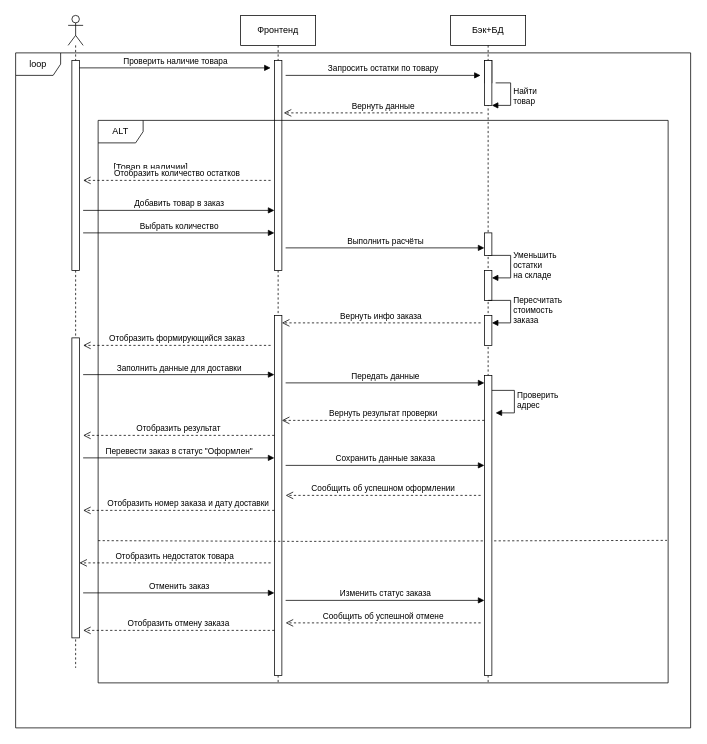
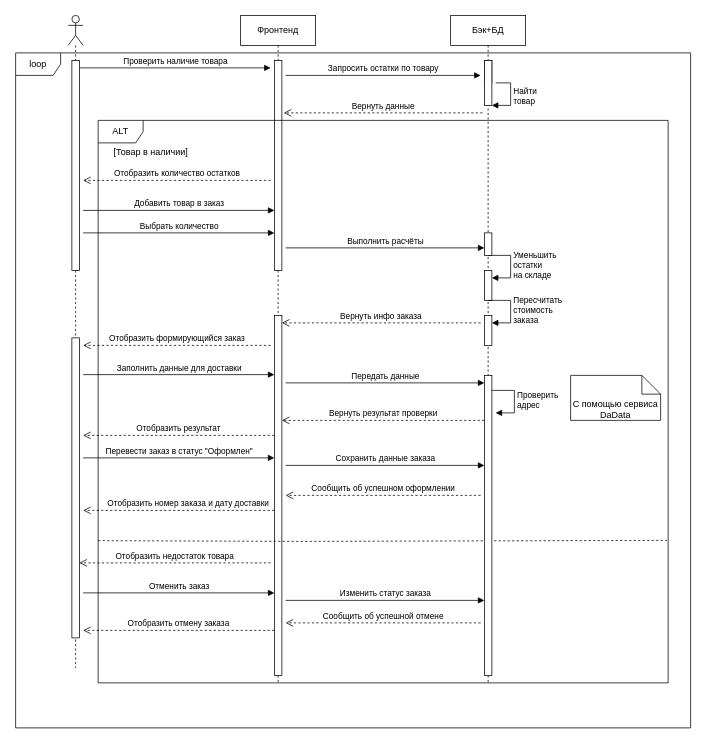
  <mxCell id="0" />
  <mxCell id="1" parent="0" />
  <mxCell id="2" value="" style="shape=umlLifeline;perimeter=lifelinePerimeter;whiteSpace=wrap;html=1;container=1;dropTarget=0;collapsible=0;recursiveResize=0;outlineConnect=0;portConstraint=eastwest;newEdgeStyle={&quot;curved&quot;:0,&quot;rounded&quot;:0};participant=umlActor;" vertex="1" parent="1"><mxGeometry x="90" y="20" width="20" height="870" as="geometry" /></mxCell>
  <mxCell id="3" value="" style="html=1;points=[[0,0,0,0,5],[0,1,0,0,-5],[1,0,0,0,5],[1,1,0,0,-5]];perimeter=orthogonalPerimeter;outlineConnect=0;targetShapes=umlLifeline;portConstraint=eastwest;newEdgeStyle={&quot;curved&quot;:0,&quot;rounded&quot;:0};" vertex="1" parent="2"><mxGeometry x="5" y="60" width="10" height="280" as="geometry" /></mxCell>
  <mxCell id="4" value="" style="html=1;points=[[0,0,0,0,5],[0,1,0,0,-5],[1,0,0,0,5],[1,1,0,0,-5]];perimeter=orthogonalPerimeter;outlineConnect=0;targetShapes=umlLifeline;portConstraint=eastwest;newEdgeStyle={&quot;curved&quot;:0,&quot;rounded&quot;:0};" vertex="1" parent="2"><mxGeometry x="5" y="430" width="10" height="400" as="geometry" /></mxCell>
  <mxCell id="5" value="Фронтенд" style="shape=umlLifeline;perimeter=lifelinePerimeter;whiteSpace=wrap;html=1;container=1;dropTarget=0;collapsible=0;recursiveResize=0;outlineConnect=0;portConstraint=eastwest;newEdgeStyle={&quot;curved&quot;:0,&quot;rounded&quot;:0};" vertex="1" parent="1"><mxGeometry x="320" y="20" width="100" height="890" as="geometry" /></mxCell>
  <mxCell id="6" value="" style="html=1;points=[[0,0,0,0,5],[0,1,0,0,-5],[1,0,0,0,5],[1,1,0,0,-5]];perimeter=orthogonalPerimeter;outlineConnect=0;targetShapes=umlLifeline;portConstraint=eastwest;newEdgeStyle={&quot;curved&quot;:0,&quot;rounded&quot;:0};" vertex="1" parent="5"><mxGeometry x="45" y="60" width="10" height="280" as="geometry" /></mxCell>
  <mxCell id="7" value="" style="html=1;points=[[0,0,0,0,5],[0,1,0,0,-5],[1,0,0,0,5],[1,1,0,0,-5]];perimeter=orthogonalPerimeter;outlineConnect=0;targetShapes=umlLifeline;portConstraint=eastwest;newEdgeStyle={&quot;curved&quot;:0,&quot;rounded&quot;:0};" vertex="1" parent="5"><mxGeometry x="45" y="400" width="10" height="480" as="geometry" /></mxCell>
  <mxCell id="8" value="Бэк+БД" style="shape=umlLifeline;perimeter=lifelinePerimeter;whiteSpace=wrap;html=1;container=1;dropTarget=0;collapsible=0;recursiveResize=0;outlineConnect=0;portConstraint=eastwest;newEdgeStyle={&quot;curved&quot;:0,&quot;rounded&quot;:0};" vertex="1" parent="1"><mxGeometry x="600" y="20" width="100" height="890" as="geometry" /></mxCell>
  <mxCell id="9" value="" style="html=1;points=[[0,0,0,0,5],[0,1,0,0,-5],[1,0,0,0,5],[1,1,0,0,-5]];perimeter=orthogonalPerimeter;outlineConnect=0;targetShapes=umlLifeline;portConstraint=eastwest;newEdgeStyle={&quot;curved&quot;:0,&quot;rounded&quot;:0};" vertex="1" parent="8"><mxGeometry x="45" y="340" width="10" height="40" as="geometry" /></mxCell>
  <mxCell id="10" value="Уменьшить&lt;div&gt;остатки&lt;/div&gt;&lt;div&gt;на складе&lt;/div&gt;" style="html=1;align=left;spacingLeft=2;endArrow=block;rounded=0;edgeStyle=orthogonalEdgeStyle;curved=0;rounded=0;" edge="1" target="9" parent="8"><mxGeometry relative="1" as="geometry"><mxPoint x="50" y="320" as="sourcePoint" /><Array as="points"><mxPoint x="80" y="350" /></Array></mxGeometry></mxCell>
  <mxCell id="11" value="" style="html=1;points=[[0,0,0,0,5],[0,1,0,0,-5],[1,0,0,0,5],[1,1,0,0,-5]];perimeter=orthogonalPerimeter;outlineConnect=0;targetShapes=umlLifeline;portConstraint=eastwest;newEdgeStyle={&quot;curved&quot;:0,&quot;rounded&quot;:0};" vertex="1" parent="8"><mxGeometry x="45" y="400" width="10" height="40" as="geometry" /></mxCell>
  <mxCell id="12" value="Пересчитать&lt;div&gt;стоимость&lt;/div&gt;&lt;div&gt;заказа&lt;/div&gt;" style="html=1;align=left;spacingLeft=2;endArrow=block;rounded=0;edgeStyle=orthogonalEdgeStyle;curved=0;rounded=0;" edge="1" target="11" parent="8"><mxGeometry relative="1" as="geometry"><mxPoint x="50" y="380" as="sourcePoint" /><Array as="points"><mxPoint x="80" y="410" /></Array></mxGeometry></mxCell>
  <mxCell id="13" value="Проверить наличие товара" style="html=1;verticalAlign=bottom;endArrow=block;curved=0;rounded=0;" edge="1" parent="1"><mxGeometry width="80" relative="1" as="geometry"><mxPoint x="105" y="90" as="sourcePoint" /><mxPoint x="360" y="90" as="targetPoint" /></mxGeometry></mxCell>
  <mxCell id="14" value="loop" style="shape=umlFrame;whiteSpace=wrap;html=1;pointerEvents=0;" vertex="1" parent="1"><mxGeometry x="20" y="70" width="900" height="900" as="geometry" /></mxCell>
  <mxCell id="15" value="Запросить остатки по товару" style="html=1;verticalAlign=bottom;endArrow=block;curved=0;rounded=0;" edge="1" parent="1"><mxGeometry width="80" relative="1" as="geometry"><mxPoint x="380" y="100" as="sourcePoint" /><mxPoint x="640" y="100" as="targetPoint" /></mxGeometry></mxCell>
  <mxCell id="16" value="" style="html=1;points=[[0,0,0,0,5],[0,1,0,0,-5],[1,0,0,0,5],[1,1,0,0,-5]];perimeter=orthogonalPerimeter;outlineConnect=0;targetShapes=umlLifeline;portConstraint=eastwest;newEdgeStyle={&quot;curved&quot;:0,&quot;rounded&quot;:0};" vertex="1" parent="1"><mxGeometry x="645" y="80" width="10" height="30" as="geometry" /></mxCell>
  <mxCell id="17" value="Вернуть данные" style="html=1;verticalAlign=bottom;endArrow=open;dashed=1;endSize=8;curved=0;rounded=0;" edge="1" parent="1"><mxGeometry relative="1" as="geometry"><mxPoint x="642.5" y="150" as="sourcePoint" /><mxPoint x="377.5" y="150" as="targetPoint" /></mxGeometry></mxCell>
  <mxCell id="18" value="ALT" style="shape=umlFrame;whiteSpace=wrap;html=1;pointerEvents=0;" vertex="1" parent="1"><mxGeometry x="130" y="160" width="760" height="750" as="geometry" /></mxCell>
  <mxCell id="19" value="" style="endArrow=none;dashed=1;html=1;rounded=0;entryX=0.998;entryY=0.934;entryDx=0;entryDy=0;entryPerimeter=0;exitX=-0.002;exitY=0.425;exitDx=0;exitDy=0;exitPerimeter=0;" edge="1" parent="1"><mxGeometry width="50" height="50" relative="1" as="geometry"><mxPoint x="130" y="720.36" as="sourcePoint" /><mxPoint x="888.48" y="720" as="targetPoint" /><Array as="points"><mxPoint x="401.1" y="721.36" /></Array></mxGeometry></mxCell>
- <mxCell id="20" value="[Товар в наличии]" style="text;html=1;align=center;verticalAlign=middle;resizable=0;points=[];autosize=1;strokeColor=none;fillColor=none;" vertex="1" parent="1"><mxGeometry x="140" y="208" width="120" height="30" as="geometry" /></mxCell>
+ <mxCell id="20" value="[Товар в наличии]" style="text;html=1;align=center;verticalAlign=middle;resizable=0;points=[];autosize=1;strokeColor=none;fillColor=none;" vertex="1" parent="1"><mxGeometry x="140" y="188" width="120" height="30" as="geometry" /></mxCell>
  <mxCell id="21" value="Отобразить количество остатков" style="html=1;verticalAlign=bottom;endArrow=open;dashed=1;endSize=8;curved=0;rounded=0;" edge="1" parent="1"><mxGeometry relative="1" as="geometry"><mxPoint x="360" y="240" as="sourcePoint" /><mxPoint x="110" y="240" as="targetPoint" /></mxGeometry></mxCell>
  <mxCell id="22" value="Выбрать количество" style="html=1;verticalAlign=bottom;endArrow=block;curved=0;rounded=0;" edge="1" parent="1"><mxGeometry x="0.004" width="80" relative="1" as="geometry"><mxPoint x="110" y="310" as="sourcePoint" /><mxPoint x="365" y="310" as="targetPoint" /><mxPoint as="offset" /></mxGeometry></mxCell>
  <mxCell id="23" value="Добавить товар в заказ" style="html=1;verticalAlign=bottom;endArrow=block;curved=0;rounded=0;" edge="1" parent="1"><mxGeometry x="0.004" width="80" relative="1" as="geometry"><mxPoint x="110" y="280" as="sourcePoint" /><mxPoint x="365" y="280" as="targetPoint" /><mxPoint as="offset" /></mxGeometry></mxCell>
  <mxCell id="24" value="" style="html=1;points=[[0,0,0,0,5],[0,1,0,0,-5],[1,0,0,0,5],[1,1,0,0,-5]];perimeter=orthogonalPerimeter;outlineConnect=0;targetShapes=umlLifeline;portConstraint=eastwest;newEdgeStyle={&quot;curved&quot;:0,&quot;rounded&quot;:0};" vertex="1" parent="1"><mxGeometry x="645" y="310" width="10" height="30" as="geometry" /></mxCell>
  <mxCell id="25" value="Выполнить расчёты" style="html=1;verticalAlign=bottom;endArrow=block;curved=0;rounded=0;" edge="1" parent="1" target="24"><mxGeometry width="80" relative="1" as="geometry"><mxPoint x="380" y="330" as="sourcePoint" /><mxPoint x="460" y="330" as="targetPoint" /></mxGeometry></mxCell>
  <mxCell id="26" value="" style="html=1;points=[[0,0,0,0,5],[0,1,0,0,-5],[1,0,0,0,5],[1,1,0,0,-5]];perimeter=orthogonalPerimeter;outlineConnect=0;targetShapes=umlLifeline;portConstraint=eastwest;newEdgeStyle={&quot;curved&quot;:0,&quot;rounded&quot;:0};" vertex="1" parent="1"><mxGeometry x="645" y="500" width="10" height="400" as="geometry" /></mxCell>
  <mxCell id="27" value="Проверить&lt;div&gt;адрес&lt;/div&gt;" style="html=1;align=left;spacingLeft=2;endArrow=block;rounded=0;edgeStyle=orthogonalEdgeStyle;curved=0;rounded=0;" edge="1" parent="1"><mxGeometry x="0.012" relative="1" as="geometry"><mxPoint x="655" y="520" as="sourcePoint" /><Array as="points"><mxPoint x="685" y="520" /><mxPoint x="685" y="550" /></Array><mxPoint x="660" y="550" as="targetPoint" /><mxPoint as="offset" /></mxGeometry></mxCell>
+ <mxCell id="28" value="С помощью сервиса&lt;div&gt;DaData&lt;/div&gt;" style="shape=note2;boundedLbl=1;whiteSpace=wrap;html=1;size=25;verticalAlign=top;align=center;" vertex="1" parent="1"><mxGeometry x="760" y="500" width="120" height="60" as="geometry" /></mxCell>
  <mxCell id="29" value="" style="html=1;points=[[0,0,0,0,5],[0,1,0,0,-5],[1,0,0,0,5],[1,1,0,0,-5]];perimeter=orthogonalPerimeter;outlineConnect=0;targetShapes=umlLifeline;portConstraint=eastwest;newEdgeStyle={&quot;curved&quot;:0,&quot;rounded&quot;:0};" vertex="1" parent="1"><mxGeometry x="645" y="80" width="10" height="60" as="geometry" /></mxCell>
  <mxCell id="30" value="Найти&amp;nbsp;&lt;div&gt;товар&lt;/div&gt;" style="html=1;align=left;spacingLeft=2;endArrow=block;rounded=0;edgeStyle=orthogonalEdgeStyle;curved=0;rounded=0;" edge="1" parent="1"><mxGeometry relative="1" as="geometry"><mxPoint x="660" y="110" as="sourcePoint" /><Array as="points"><mxPoint x="680" y="140" /></Array><mxPoint x="655" y="140" as="targetPoint" /></mxGeometry></mxCell>
  <mxCell id="31" value="Вернуть инфо заказа" style="html=1;verticalAlign=bottom;endArrow=open;dashed=1;endSize=8;curved=0;rounded=0;" edge="1" parent="1" target="7"><mxGeometry x="0.004" relative="1" as="geometry"><mxPoint x="640" y="430" as="sourcePoint" /><mxPoint x="560" y="430" as="targetPoint" /><mxPoint as="offset" /></mxGeometry></mxCell>
  <mxCell id="32" value="Отобразить формирующийся заказ" style="html=1;verticalAlign=bottom;endArrow=open;dashed=1;endSize=8;curved=0;rounded=0;" edge="1" parent="1"><mxGeometry relative="1" as="geometry"><mxPoint x="360" y="460" as="sourcePoint" /><mxPoint x="110" y="460" as="targetPoint" /></mxGeometry></mxCell>
  <mxCell id="33" value="Заполнить данные для доставки" style="html=1;verticalAlign=bottom;endArrow=block;curved=0;rounded=0;" edge="1" parent="1" target="7"><mxGeometry width="80" relative="1" as="geometry"><mxPoint x="110" y="499" as="sourcePoint" /><mxPoint x="190" y="499" as="targetPoint" /></mxGeometry></mxCell>
  <mxCell id="34" value="Передать данные" style="html=1;verticalAlign=bottom;endArrow=block;curved=0;rounded=0;" edge="1" parent="1" target="26"><mxGeometry width="80" relative="1" as="geometry"><mxPoint x="380" y="510" as="sourcePoint" /><mxPoint x="460" y="510" as="targetPoint" /></mxGeometry></mxCell>
  <mxCell id="35" value="Вернуть результат проверки" style="html=1;verticalAlign=bottom;endArrow=open;dashed=1;endSize=8;curved=0;rounded=0;" edge="1" parent="1" target="7"><mxGeometry relative="1" as="geometry"><mxPoint x="645" y="560" as="sourcePoint" /><mxPoint x="565" y="560" as="targetPoint" /></mxGeometry></mxCell>
  <mxCell id="36" value="Отобразить результат" style="html=1;verticalAlign=bottom;endArrow=open;dashed=1;endSize=8;curved=0;rounded=0;" edge="1" parent="1"><mxGeometry x="0.004" relative="1" as="geometry"><mxPoint x="365" y="580" as="sourcePoint" /><mxPoint x="110" y="580" as="targetPoint" /><mxPoint as="offset" /></mxGeometry></mxCell>
  <mxCell id="37" value="Перевести заказ в статус &quot;Оформлен&quot;" style="html=1;verticalAlign=bottom;endArrow=block;curved=0;rounded=0;" edge="1" parent="1"><mxGeometry width="80" relative="1" as="geometry"><mxPoint x="110" y="610" as="sourcePoint" /><mxPoint x="365" y="610" as="targetPoint" /></mxGeometry></mxCell>
  <mxCell id="38" value="Сохранить данные заказа" style="html=1;verticalAlign=bottom;endArrow=block;curved=0;rounded=0;" edge="1" parent="1" target="26"><mxGeometry width="80" relative="1" as="geometry"><mxPoint x="380" y="620" as="sourcePoint" /><mxPoint x="460" y="620" as="targetPoint" /></mxGeometry></mxCell>
  <mxCell id="39" value="Сообщить об успешном оформлении" style="html=1;verticalAlign=bottom;endArrow=open;dashed=1;endSize=8;curved=0;rounded=0;" edge="1" parent="1"><mxGeometry relative="1" as="geometry"><mxPoint x="640" y="660" as="sourcePoint" /><mxPoint x="380" y="660" as="targetPoint" /></mxGeometry></mxCell>
  <mxCell id="40" value="Отобразить номер заказа и дату доставки" style="html=1;verticalAlign=bottom;endArrow=open;dashed=1;endSize=8;curved=0;rounded=0;" edge="1" parent="1"><mxGeometry x="-0.098" relative="1" as="geometry"><mxPoint x="365" y="680" as="sourcePoint" /><mxPoint x="110" y="680" as="targetPoint" /><mxPoint as="offset" /></mxGeometry></mxCell>
  <mxCell id="41" value="Отобразить недостаток товара" style="html=1;verticalAlign=bottom;endArrow=open;dashed=1;endSize=8;curved=0;rounded=0;" edge="1" parent="1" target="4"><mxGeometry relative="1" as="geometry"><mxPoint x="360" y="750" as="sourcePoint" /><mxPoint x="280" y="750" as="targetPoint" /></mxGeometry></mxCell>
  <mxCell id="42" value="Отменить заказ" style="html=1;verticalAlign=bottom;endArrow=block;curved=0;rounded=0;" edge="1" parent="1"><mxGeometry width="80" relative="1" as="geometry"><mxPoint x="110" y="790" as="sourcePoint" /><mxPoint x="365" y="790" as="targetPoint" /></mxGeometry></mxCell>
  <mxCell id="43" value="Изменить статус заказа" style="html=1;verticalAlign=bottom;endArrow=block;curved=0;rounded=0;" edge="1" parent="1"><mxGeometry width="80" relative="1" as="geometry"><mxPoint x="380" y="800" as="sourcePoint" /><mxPoint x="645" y="800" as="targetPoint" /></mxGeometry></mxCell>
  <mxCell id="44" value="Сообщить об успешной отмене" style="html=1;verticalAlign=bottom;endArrow=open;dashed=1;endSize=8;curved=0;rounded=0;" edge="1" parent="1"><mxGeometry relative="1" as="geometry"><mxPoint x="640" y="830" as="sourcePoint" /><mxPoint x="380" y="830" as="targetPoint" /></mxGeometry></mxCell>
  <mxCell id="45" value="Отобразить отмену заказа" style="html=1;verticalAlign=bottom;endArrow=open;dashed=1;endSize=8;curved=0;rounded=0;" edge="1" parent="1"><mxGeometry relative="1" as="geometry"><mxPoint x="365" y="840" as="sourcePoint" /><mxPoint x="110" y="840" as="targetPoint" /></mxGeometry></mxCell>
